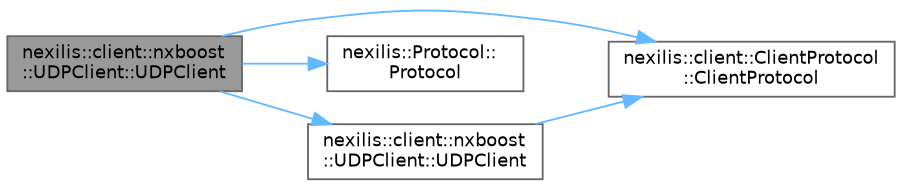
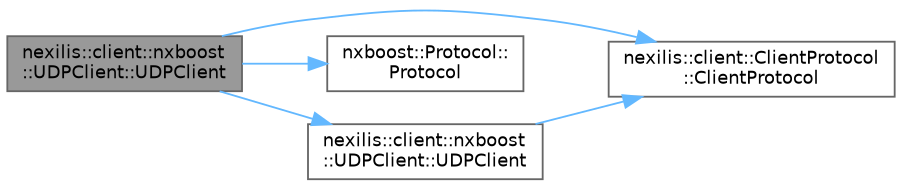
  digraph {
    rankdir=LR
    node [color=grey40 fillcolor=white fontname=Helvetica fontsize=10 shape=box style=filled]
    edge [color=steelblue1 fontname=Helvetica fontsize=10 labelfontname=Helvetica labelfontsize=10 style=solid]
    n1 [color=gray40 fillcolor=grey60 fontcolor=black height=0.2 label="nexilis::client::nxboost\l::UDPClient::UDPClient" width=0.4]
    n2 [height=0.2 label="nexilis::client::ClientProtocol\l::ClientProtocol" width=0.4]
-   n3 [height=0.2 label="nexilis::Protocol::\lProtocol" width=0.4]
+   n3 [height=0.2 label="nxboost::Protocol::\lProtocol" width=0.4]
    n4 [height=0.2 label="nexilis::client::nxboost\l::UDPClient::UDPClient" width=0.4]
    n1 -> n2
    n1 -> n3
    n1 -> n4
    n4 -> n2
  }
